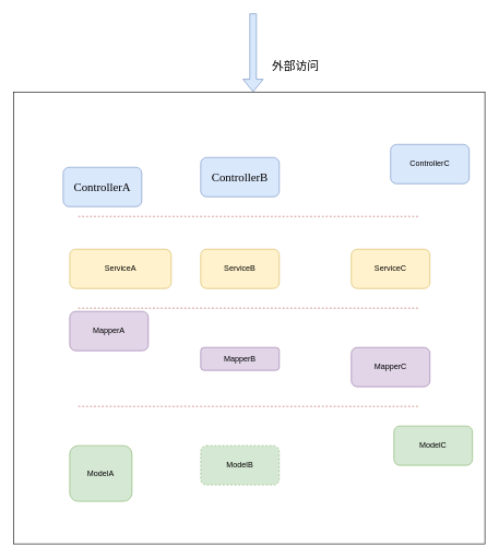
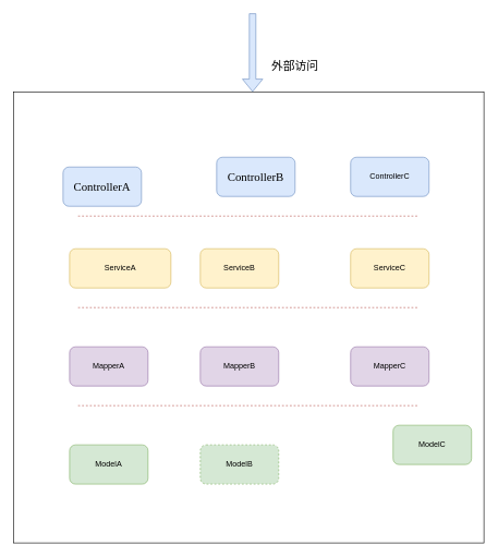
  <mxCell id="0" />
  <mxCell id="1" parent="0" />
  <mxCell id="2" value="" style="rounded=0;whiteSpace=wrap;html=1;" vertex="1" parent="1"><mxGeometry x="20" y="140" width="720" height="690" as="geometry" /></mxCell>
  <mxCell id="3" value="&lt;font style=&quot;font-size: 18px&quot; face=&quot;MSyahei&quot;&gt;ControllerA&lt;/font&gt;" style="rounded=1;whiteSpace=wrap;html=1;fillColor=#dae8fc;strokeColor=#6c8ebf;" vertex="1" parent="1"><mxGeometry x="96" y="255" width="120" height="60" as="geometry" /></mxCell>
- <mxCell id="4" value="&lt;font style=&quot;font-size: 18px&quot; face=&quot;MSYahei&quot;&gt;ControllerB&lt;/font&gt;" style="rounded=1;whiteSpace=wrap;html=1;fillColor=#dae8fc;strokeColor=#6c8ebf;" vertex="1" parent="1"><mxGeometry x="306" y="240" width="120" height="60" as="geometry" /></mxCell>
- <mxCell id="5" value="ControllerC" style="rounded=1;whiteSpace=wrap;html=1;fillColor=#dae8fc;strokeColor=#6c8ebf;" vertex="1" parent="1"><mxGeometry x="596" y="220" width="120" height="60" as="geometry" /></mxCell>
+ <mxCell id="4" value="&lt;font style=&quot;font-size: 18px&quot; face=&quot;MSYahei&quot;&gt;ControllerB&lt;/font&gt;" style="rounded=1;whiteSpace=wrap;html=1;fillColor=#dae8fc;strokeColor=#6c8ebf;" vertex="1" parent="1"><mxGeometry x="331" y="240" width="120" height="60" as="geometry" /></mxCell>
+ <mxCell id="5" value="ControllerC" style="rounded=1;whiteSpace=wrap;html=1;fillColor=#dae8fc;strokeColor=#6c8ebf;" vertex="1" parent="1"><mxGeometry x="536" y="240" width="120" height="60" as="geometry" /></mxCell>
  <mxCell id="6" value="" style="endArrow=none;dashed=1;html=1;fillColor=#f8cecc;strokeColor=#b85450;" edge="1" parent="1"><mxGeometry width="50" height="50" relative="1" as="geometry"><mxPoint x="119" y="330" as="sourcePoint" /><mxPoint x="639" y="330" as="targetPoint" /></mxGeometry></mxCell>
  <mxCell id="7" value="ServiceA" style="rounded=1;whiteSpace=wrap;html=1;fillColor=#fff2cc;strokeColor=#d6b656;" vertex="1" parent="1"><mxGeometry x="106" y="380" width="155" height="60" as="geometry" /></mxCell>
  <mxCell id="8" value="ServiceB" style="rounded=1;whiteSpace=wrap;html=1;fillColor=#fff2cc;strokeColor=#d6b656;" vertex="1" parent="1"><mxGeometry x="306" y="380" width="120" height="60" as="geometry" /></mxCell>
  <mxCell id="9" value="ServiceC" style="rounded=1;whiteSpace=wrap;html=1;fillColor=#fff2cc;strokeColor=#d6b656;" vertex="1" parent="1"><mxGeometry x="536" y="380" width="120" height="60" as="geometry" /></mxCell>
  <mxCell id="10" value="" style="endArrow=none;dashed=1;html=1;fillColor=#f8cecc;strokeColor=#b85450;" edge="1" parent="1"><mxGeometry width="50" height="50" relative="1" as="geometry"><mxPoint x="119" y="470" as="sourcePoint" /><mxPoint x="639" y="470" as="targetPoint" /></mxGeometry></mxCell>
- <mxCell id="11" value="&lt;span&gt;MapperA&lt;/span&gt;" style="rounded=1;whiteSpace=wrap;html=1;fillColor=#e1d5e7;strokeColor=#9673a6;" vertex="1" parent="1"><mxGeometry x="106" y="475" width="120" height="60" as="geometry" /></mxCell>
- <mxCell id="12" value="&lt;span&gt;MapperB&lt;/span&gt;" style="rounded=1;whiteSpace=wrap;html=1;fillColor=#e1d5e7;strokeColor=#9673a6;" vertex="1" parent="1"><mxGeometry x="306" y="530" width="120" height="35" as="geometry" /></mxCell>
+ <mxCell id="11" value="&lt;span&gt;MapperA&lt;/span&gt;" style="rounded=1;whiteSpace=wrap;html=1;fillColor=#e1d5e7;strokeColor=#9673a6;" vertex="1" parent="1"><mxGeometry x="106" y="530" width="120" height="60" as="geometry" /></mxCell>
+ <mxCell id="12" value="&lt;span&gt;MapperB&lt;/span&gt;" style="rounded=1;whiteSpace=wrap;html=1;fillColor=#e1d5e7;strokeColor=#9673a6;" vertex="1" parent="1"><mxGeometry x="306" y="530" width="120" height="60" as="geometry" /></mxCell>
  <mxCell id="13" value="&lt;span&gt;MapperC&lt;/span&gt;" style="rounded=1;whiteSpace=wrap;html=1;fillColor=#e1d5e7;strokeColor=#9673a6;" vertex="1" parent="1"><mxGeometry x="536" y="530" width="120" height="60" as="geometry" /></mxCell>
  <mxCell id="14" value="" style="endArrow=none;dashed=1;html=1;fillColor=#f8cecc;strokeColor=#b85450;" edge="1" parent="1"><mxGeometry width="50" height="50" relative="1" as="geometry"><mxPoint x="119" y="620" as="sourcePoint" /><mxPoint x="639" y="620" as="targetPoint" /></mxGeometry></mxCell>
- <mxCell id="15" value="ModelA" style="rounded=1;whiteSpace=wrap;html=1;fillColor=#d5e8d4;strokeColor=#82b366;" vertex="1" parent="1"><mxGeometry x="106" y="680" width="95" height="85" as="geometry" /></mxCell>
+ <mxCell id="15" value="ModelA" style="rounded=1;whiteSpace=wrap;html=1;fillColor=#d5e8d4;strokeColor=#82b366;" vertex="1" parent="1"><mxGeometry x="106" y="680" width="120" height="60" as="geometry" /></mxCell>
  <mxCell id="16" value="&lt;span&gt;ModelB&lt;/span&gt;" style="rounded=1;whiteSpace=wrap;html=1;fillColor=#d5e8d4;strokeColor=#82b366;dashed=1;" vertex="1" parent="1"><mxGeometry x="306" y="680" width="120" height="60" as="geometry" /></mxCell>
  <mxCell id="17" value="&lt;span&gt;ModelC&lt;/span&gt;" style="rounded=1;whiteSpace=wrap;html=1;fillColor=#d5e8d4;strokeColor=#82b366;" vertex="1" parent="1"><mxGeometry x="601" y="650" width="120" height="60" as="geometry" /></mxCell>
  <mxCell id="18" value="" style="shape=flexArrow;endArrow=classic;html=1;entryX=0.5;entryY=0;entryDx=0;entryDy=0;fillColor=#dae8fc;strokeColor=#6c8ebf;" edge="1" parent="1"><mxGeometry width="50" height="50" relative="1" as="geometry"><mxPoint x="386" y="20" as="sourcePoint" /><mxPoint x="386" y="140" as="targetPoint" /></mxGeometry></mxCell>
  <mxCell id="19" value="&lt;font style=&quot;font-size: 18px&quot;&gt;外部访问&lt;/font&gt;" style="text;html=1;strokeColor=none;fillColor=none;align=center;verticalAlign=middle;whiteSpace=wrap;rounded=0;fontSize=16;" vertex="1" parent="1"><mxGeometry x="386" y="90" width="130" height="20" as="geometry" /></mxCell>
